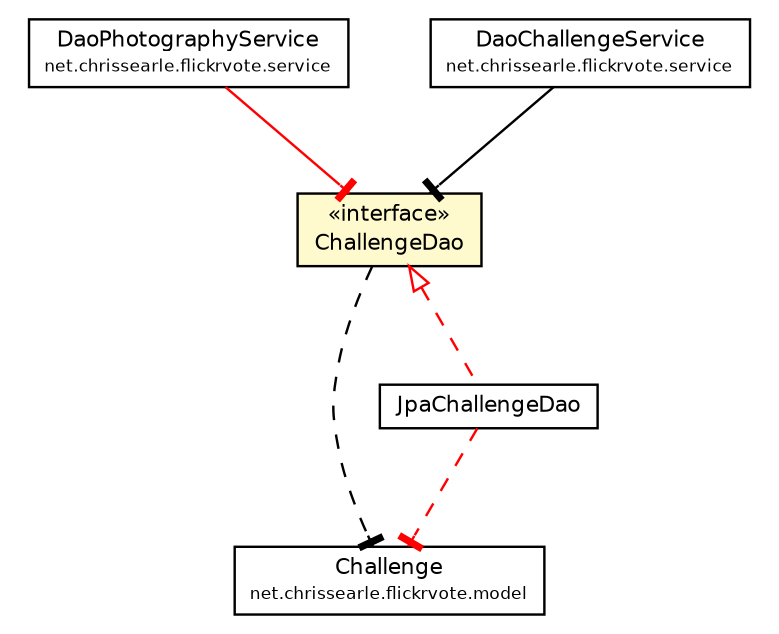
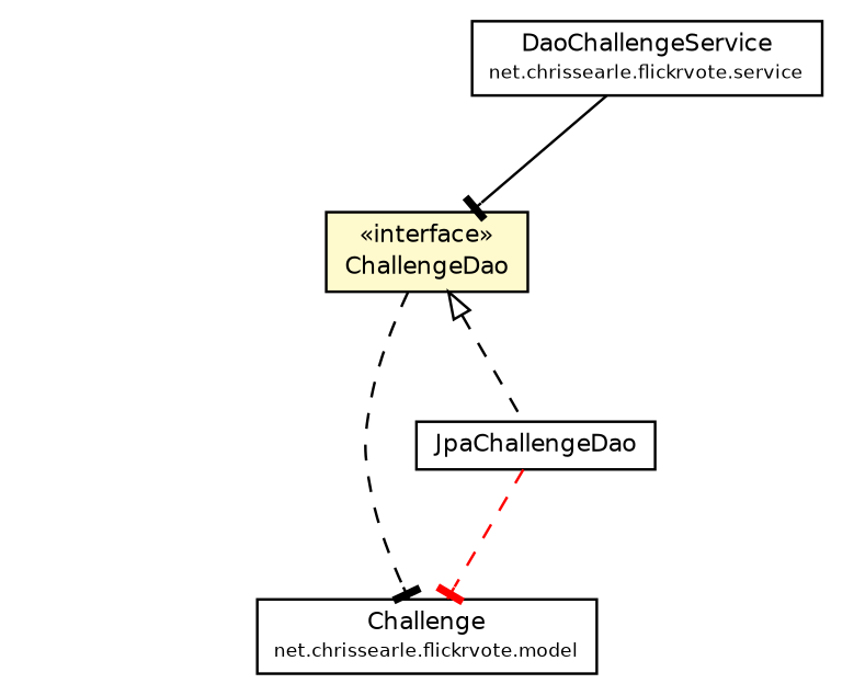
  digraph {
    node [fontcolor=black fontname=Helvetica fontsize=9.0 shape=plaintext]
    edge [arrowhead=tee color=black fontcolor=black fontname=Helvetica fontsize=10.0 headport=p labelfontname=Helvetica labelfontsize=10 style=dashed tailport=p]
    n1 [label=<<table border="0" cellborder="1" cellspacing="0" cellpadding="2" port="p" href="../model/Challenge.html"> 		<tr><td><table border="0" cellspacing="0" cellpadding="1"> 			<tr><td> Challenge </td></tr> 			<tr><td><font point-size="7.0"> net.chrissearle.flickrvote.model </font></td></tr> 		</table></td></tr> 		</table>>]
    n2 [label=<<table border="0" cellborder="1" cellspacing="0" cellpadding="2" port="p" href="./JpaChallengeDao.html"> 		<tr><td><table border="0" cellspacing="0" cellpadding="1"> 			<tr><td> JpaChallengeDao </td></tr> 		</table></td></tr> 		</table>>]
    n3 [label=<<table border="0" cellborder="1" cellspacing="0" cellpadding="2" port="p" bgcolor="lemonChiffon" href="./ChallengeDao.html"> 		<tr><td><table border="0" cellspacing="0" cellpadding="1"> 			<tr><td> &laquo;interface&raquo; </td></tr> 			<tr><td> ChallengeDao </td></tr> 		</table></td></tr> 		</table>>]
-   n4 [label=<<table border="0" cellborder="1" cellspacing="0" cellpadding="2" port="p" href="../service/DaoPhotographyService.html"> 		<tr><td><table border="0" cellspacing="0" cellpadding="1"> 			<tr><td> DaoPhotographyService </td></tr> 			<tr><td><font point-size="7.0"> net.chrissearle.flickrvote.service </font></td></tr> 		</table></td></tr> 		</table>>]
    n5 [label=<<table border="0" cellborder="1" cellspacing="0" cellpadding="2" port="p" href="../service/DaoChallengeService.html"> 		<tr><td><table border="0" cellspacing="0" cellpadding="1"> 			<tr><td> DaoChallengeService </td></tr> 			<tr><td><font point-size="7.0"> net.chrissearle.flickrvote.service </font></td></tr> 		</table></td></tr> 		</table>>]
    n2 -> n1 [color=red]
    n3 -> n1
-   n3 -> n2 [arrowtail=empty color=red dir=back fontsize=10 arrowhead="" fontcolor=""]
-   n4 -> n3 [color=red style=""]
+   n3 -> n2 [arrowtail=empty dir=back fontsize=10 arrowhead="" fontcolor=""]
    n5 -> n3 [style=""]
  }
